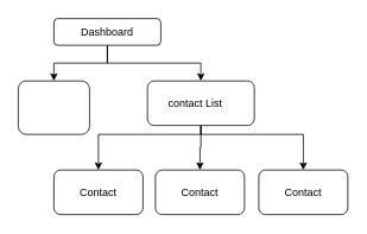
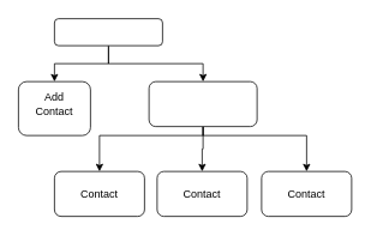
  <mxCell id="0" />
  <mxCell id="1" parent="0" />
  <mxCell id="2" style="edgeStyle=orthogonalEdgeStyle;rounded=0;orthogonalLoop=1;jettySize=auto;html=1;entryX=0.5;entryY=0;entryDx=0;entryDy=0;" edge="1" parent="1" source="4" target="9"><mxGeometry relative="1" as="geometry" /></mxCell>
  <mxCell id="3" style="edgeStyle=orthogonalEdgeStyle;rounded=0;orthogonalLoop=1;jettySize=auto;html=1;entryX=0.5;entryY=0;entryDx=0;entryDy=0;" edge="1" parent="1" source="4" target="17"><mxGeometry relative="1" as="geometry"><Array as="points"><mxPoint x="120" y="70" /><mxPoint x="60" y="70" /></Array></mxGeometry></mxCell>
  <mxCell id="4" value="" style="rounded=1;whiteSpace=wrap;html=1;" vertex="1" parent="1"><mxGeometry x="60" y="20" width="120" height="30" as="geometry" /></mxCell>
- <mxCell id="5" value="Dashboard" style="text;html=1;align=center;verticalAlign=middle;whiteSpace=wrap;rounded=0;" vertex="1" parent="1"><mxGeometry x="90" y="20" width="60" height="30" as="geometry" /></mxCell>
  <mxCell id="6" style="edgeStyle=orthogonalEdgeStyle;rounded=0;orthogonalLoop=1;jettySize=auto;html=1;entryX=0.5;entryY=0;entryDx=0;entryDy=0;" edge="1" parent="1" source="9" target="11"><mxGeometry relative="1" as="geometry"><Array as="points"><mxPoint x="225" y="150" /><mxPoint x="340" y="150" /></Array></mxGeometry></mxCell>
  <mxCell id="7" style="edgeStyle=orthogonalEdgeStyle;rounded=0;orthogonalLoop=1;jettySize=auto;html=1;entryX=0.5;entryY=0;entryDx=0;entryDy=0;" edge="1" parent="1" source="9" target="13"><mxGeometry relative="1" as="geometry" /></mxCell>
  <mxCell id="8" style="edgeStyle=orthogonalEdgeStyle;rounded=0;orthogonalLoop=1;jettySize=auto;html=1;entryX=0.5;entryY=0;entryDx=0;entryDy=0;" edge="1" parent="1" source="9" target="15"><mxGeometry relative="1" as="geometry"><Array as="points"><mxPoint x="225" y="150" /><mxPoint x="110" y="150" /></Array></mxGeometry></mxCell>
  <mxCell id="9" value="" style="rounded=1;whiteSpace=wrap;html=1;" vertex="1" parent="1"><mxGeometry x="165" y="90" width="120" height="50" as="geometry" /></mxCell>
- <mxCell id="10" value="contact List" style="text;html=1;align=center;verticalAlign=middle;whiteSpace=wrap;rounded=0;" vertex="1" parent="1"><mxGeometry x="179" y="100" width="80" height="30" as="geometry" /></mxCell>
  <mxCell id="11" value="" style="rounded=1;whiteSpace=wrap;html=1;" vertex="1" parent="1"><mxGeometry x="290" y="190" width="100" height="50" as="geometry" /></mxCell>
  <mxCell id="12" value="Contact" style="text;html=1;align=center;verticalAlign=middle;whiteSpace=wrap;rounded=0;" vertex="1" parent="1"><mxGeometry x="310" y="200" width="60" height="30" as="geometry" /></mxCell>
  <mxCell id="13" value="" style="rounded=1;whiteSpace=wrap;html=1;" vertex="1" parent="1"><mxGeometry x="174" y="190" width="100" height="50" as="geometry" /></mxCell>
  <mxCell id="14" value="Contact" style="text;html=1;align=center;verticalAlign=middle;whiteSpace=wrap;rounded=0;" vertex="1" parent="1"><mxGeometry x="194" y="200" width="60" height="30" as="geometry" /></mxCell>
  <mxCell id="15" value="" style="rounded=1;whiteSpace=wrap;html=1;" vertex="1" parent="1"><mxGeometry x="60" y="190" width="100" height="50" as="geometry" /></mxCell>
  <mxCell id="16" value="Contact" style="text;html=1;align=center;verticalAlign=middle;whiteSpace=wrap;rounded=0;" vertex="1" parent="1"><mxGeometry x="80" y="200" width="60" height="30" as="geometry" /></mxCell>
  <mxCell id="17" value="" style="rounded=1;whiteSpace=wrap;html=1;" vertex="1" parent="1"><mxGeometry x="20" y="90" width="80" height="60" as="geometry" /></mxCell>
+ <mxCell id="18" value="Add Contact" style="text;html=1;align=center;verticalAlign=middle;whiteSpace=wrap;rounded=0;" vertex="1" parent="1"><mxGeometry x="30" y="100" width="60" height="30" as="geometry" /></mxCell>
